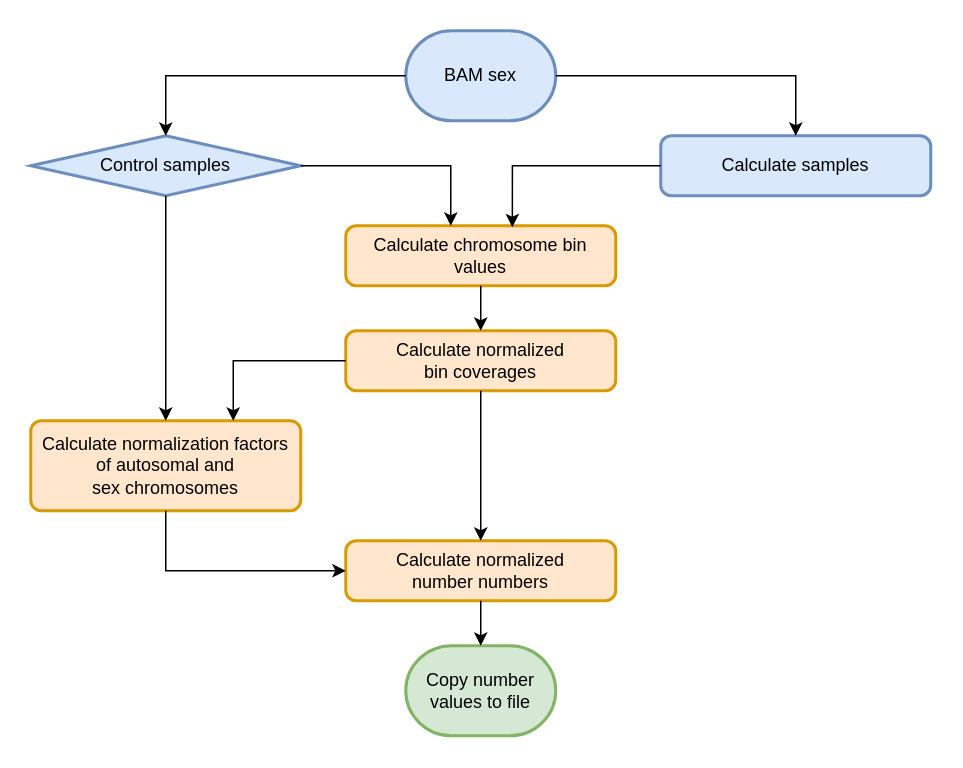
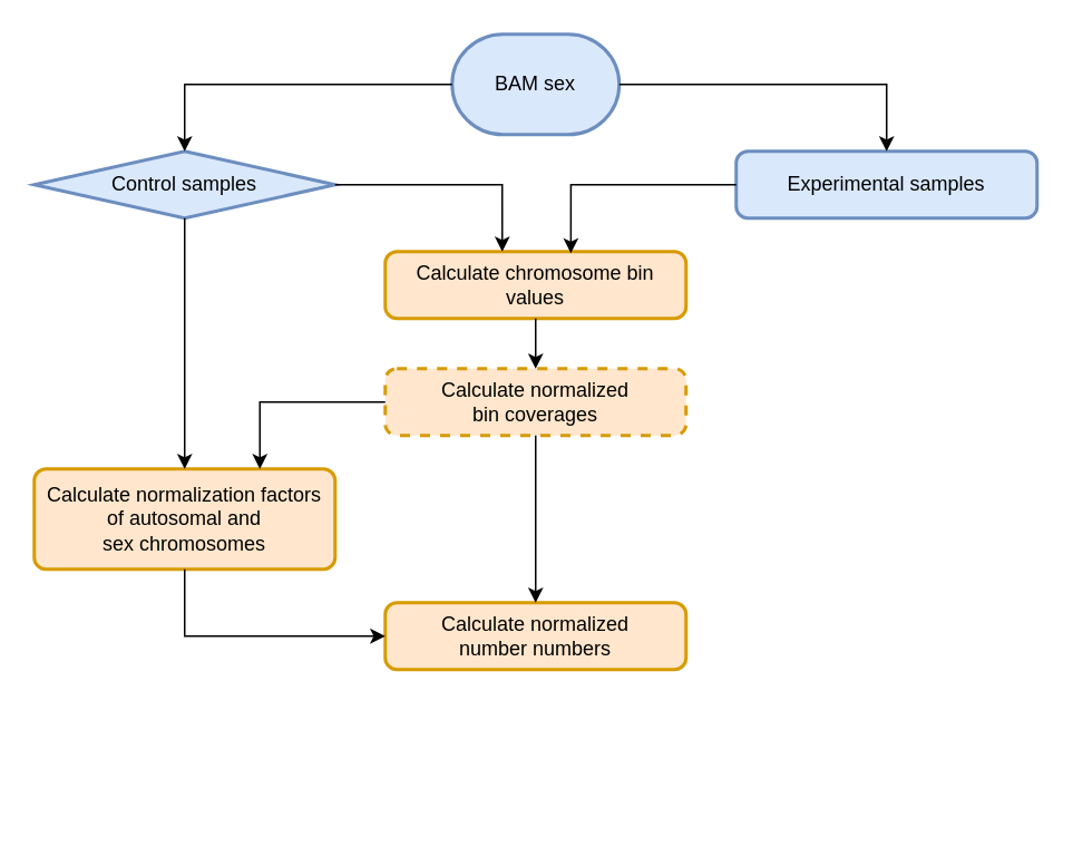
  <mxCell id="0" />
  <mxCell id="1" parent="0" />
  <mxCell id="2" value="Calculate chromosome bin values" style="rounded=1;whiteSpace=wrap;html=1;absoluteArcSize=1;arcSize=14;strokeWidth=2;fillColor=#ffe6cc;strokeColor=#d79b00;" vertex="1" parent="1"><mxGeometry x="230" y="150" width="180" height="40" as="geometry" /></mxCell>
- <mxCell id="3" value="Copy number values to file" style="strokeWidth=2;html=1;shape=mxgraph.flowchart.terminator;whiteSpace=wrap;fillColor=#d5e8d4;strokeColor=#82b366;" vertex="1" parent="1"><mxGeometry x="270" y="430" width="100" height="60" as="geometry" /></mxCell>
  <mxCell id="4" value="Control samples" style="rhombus;whiteSpace=wrap;html=1;absoluteArcSize=1;arcSize=14;strokeWidth=2;fillColor=#dae8fc;strokeColor=#6c8ebf;" vertex="1" parent="1"><mxGeometry x="20" y="90" width="180" height="40" as="geometry" /></mxCell>
- <mxCell id="5" value="Calculate samples" style="rounded=1;whiteSpace=wrap;html=1;absoluteArcSize=1;arcSize=14;strokeWidth=2;fillColor=#dae8fc;strokeColor=#6c8ebf;" vertex="1" parent="1"><mxGeometry x="440" y="90" width="180" height="40" as="geometry" /></mxCell>
- <mxCell id="6" value="&lt;div&gt;Calculate normalized &lt;br&gt;&lt;/div&gt;&lt;div&gt;bin coverages&lt;/div&gt;" style="rounded=1;whiteSpace=wrap;html=1;absoluteArcSize=1;arcSize=14;strokeWidth=2;fillColor=#ffe6cc;strokeColor=#d79b00;" vertex="1" parent="1"><mxGeometry x="230" y="220" width="180" height="40" as="geometry" /></mxCell>
+ <mxCell id="5" value="Experimental samples" style="rounded=1;whiteSpace=wrap;html=1;absoluteArcSize=1;arcSize=14;strokeWidth=2;fillColor=#dae8fc;strokeColor=#6c8ebf;" vertex="1" parent="1"><mxGeometry x="440" y="90" width="180" height="40" as="geometry" /></mxCell>
+ <mxCell id="6" value="&lt;div&gt;Calculate normalized &lt;br&gt;&lt;/div&gt;&lt;div&gt;bin coverages&lt;/div&gt;" style="rounded=1;whiteSpace=wrap;html=1;absoluteArcSize=1;arcSize=14;strokeWidth=2;fillColor=#ffe6cc;strokeColor=#d79b00;dashed=1;" vertex="1" parent="1"><mxGeometry x="230" y="220" width="180" height="40" as="geometry" /></mxCell>
  <mxCell id="7" value="&lt;div&gt;Calculate normalized &lt;br&gt;&lt;/div&gt;&lt;div&gt;number numbers&lt;/div&gt;" style="rounded=1;whiteSpace=wrap;html=1;absoluteArcSize=1;arcSize=14;strokeWidth=2;fillColor=#ffe6cc;strokeColor=#d79b00;" vertex="1" parent="1"><mxGeometry x="230" y="360" width="180" height="40" as="geometry" /></mxCell>
  <mxCell id="8" value="&lt;div&gt;Calculate normalization factors &lt;br&gt;&lt;/div&gt;&lt;div&gt;of autosomal and &lt;br&gt;&lt;/div&gt;&lt;div&gt;sex chromosomes&lt;/div&gt;" style="rounded=1;whiteSpace=wrap;html=1;absoluteArcSize=1;arcSize=14;strokeWidth=2;fillColor=#ffe6cc;strokeColor=#d79b00;" vertex="1" parent="1"><mxGeometry x="20" y="280" width="180" height="60" as="geometry" /></mxCell>
  <mxCell id="9" value="BAM sex" style="strokeWidth=2;html=1;shape=mxgraph.flowchart.terminator;whiteSpace=wrap;fillColor=#dae8fc;strokeColor=#6c8ebf;fontStyle=0" vertex="1" parent="1"><mxGeometry x="270" y="20" width="100" height="60" as="geometry" /></mxCell>
  <mxCell id="10" style="edgeStyle=orthogonalEdgeStyle;rounded=0;orthogonalLoop=1;jettySize=auto;html=1;exitX=1;exitY=0.5;exitDx=0;exitDy=0;entryX=0.389;entryY=0;entryDx=0;entryDy=0;entryPerimeter=0;" edge="1" parent="1" source="4" target="2"><mxGeometry relative="1" as="geometry" /></mxCell>
  <mxCell id="11" style="edgeStyle=orthogonalEdgeStyle;rounded=0;orthogonalLoop=1;jettySize=auto;html=1;exitX=0.5;exitY=1;exitDx=0;exitDy=0;entryX=0.5;entryY=0;entryDx=0;entryDy=0;" edge="1" parent="1" source="4" target="8"><mxGeometry relative="1" as="geometry" /></mxCell>
  <mxCell id="12" style="edgeStyle=orthogonalEdgeStyle;rounded=0;orthogonalLoop=1;jettySize=auto;html=1;exitX=0;exitY=0.5;exitDx=0;exitDy=0;entryX=0.617;entryY=0.025;entryDx=0;entryDy=0;entryPerimeter=0;" edge="1" parent="1" source="5" target="2"><mxGeometry relative="1" as="geometry" /></mxCell>
  <mxCell id="13" style="edgeStyle=orthogonalEdgeStyle;rounded=0;orthogonalLoop=1;jettySize=auto;html=1;exitX=0.5;exitY=1;exitDx=0;exitDy=0;entryX=0.5;entryY=0;entryDx=0;entryDy=0;" edge="1" parent="1" source="2" target="6"><mxGeometry relative="1" as="geometry" /></mxCell>
  <mxCell id="14" style="edgeStyle=orthogonalEdgeStyle;rounded=0;orthogonalLoop=1;jettySize=auto;html=1;exitX=0.5;exitY=1;exitDx=0;exitDy=0;entryX=0.5;entryY=0;entryDx=0;entryDy=0;" edge="1" parent="1" source="6" target="7"><mxGeometry relative="1" as="geometry" /></mxCell>
  <mxCell id="15" style="edgeStyle=orthogonalEdgeStyle;rounded=0;orthogonalLoop=1;jettySize=auto;html=1;exitX=0;exitY=0.5;exitDx=0;exitDy=0;entryX=0.75;entryY=0;entryDx=0;entryDy=0;" edge="1" parent="1" source="6" target="8"><mxGeometry relative="1" as="geometry" /></mxCell>
- <mxCell id="16" style="edgeStyle=orthogonalEdgeStyle;rounded=0;orthogonalLoop=1;jettySize=auto;html=1;exitX=0.5;exitY=1;exitDx=0;exitDy=0;entryX=0.5;entryY=0;entryDx=0;entryDy=0;entryPerimeter=0;" edge="1" parent="1" source="7" target="3"><mxGeometry relative="1" as="geometry" /></mxCell>
  <mxCell id="17" style="edgeStyle=orthogonalEdgeStyle;rounded=0;orthogonalLoop=1;jettySize=auto;html=1;exitX=0.5;exitY=1;exitDx=0;exitDy=0;entryX=0;entryY=0.5;entryDx=0;entryDy=0;" edge="1" parent="1" source="8" target="7"><mxGeometry relative="1" as="geometry" /></mxCell>
  <mxCell id="18" style="edgeStyle=orthogonalEdgeStyle;rounded=0;orthogonalLoop=1;jettySize=auto;html=1;exitX=0;exitY=0.5;exitDx=0;exitDy=0;exitPerimeter=0;" edge="1" parent="1" source="9" target="4"><mxGeometry relative="1" as="geometry" /></mxCell>
  <mxCell id="19" style="edgeStyle=orthogonalEdgeStyle;rounded=0;orthogonalLoop=1;jettySize=auto;html=1;exitX=1;exitY=0.5;exitDx=0;exitDy=0;exitPerimeter=0;" edge="1" parent="1" source="9" target="5"><mxGeometry relative="1" as="geometry" /></mxCell>
